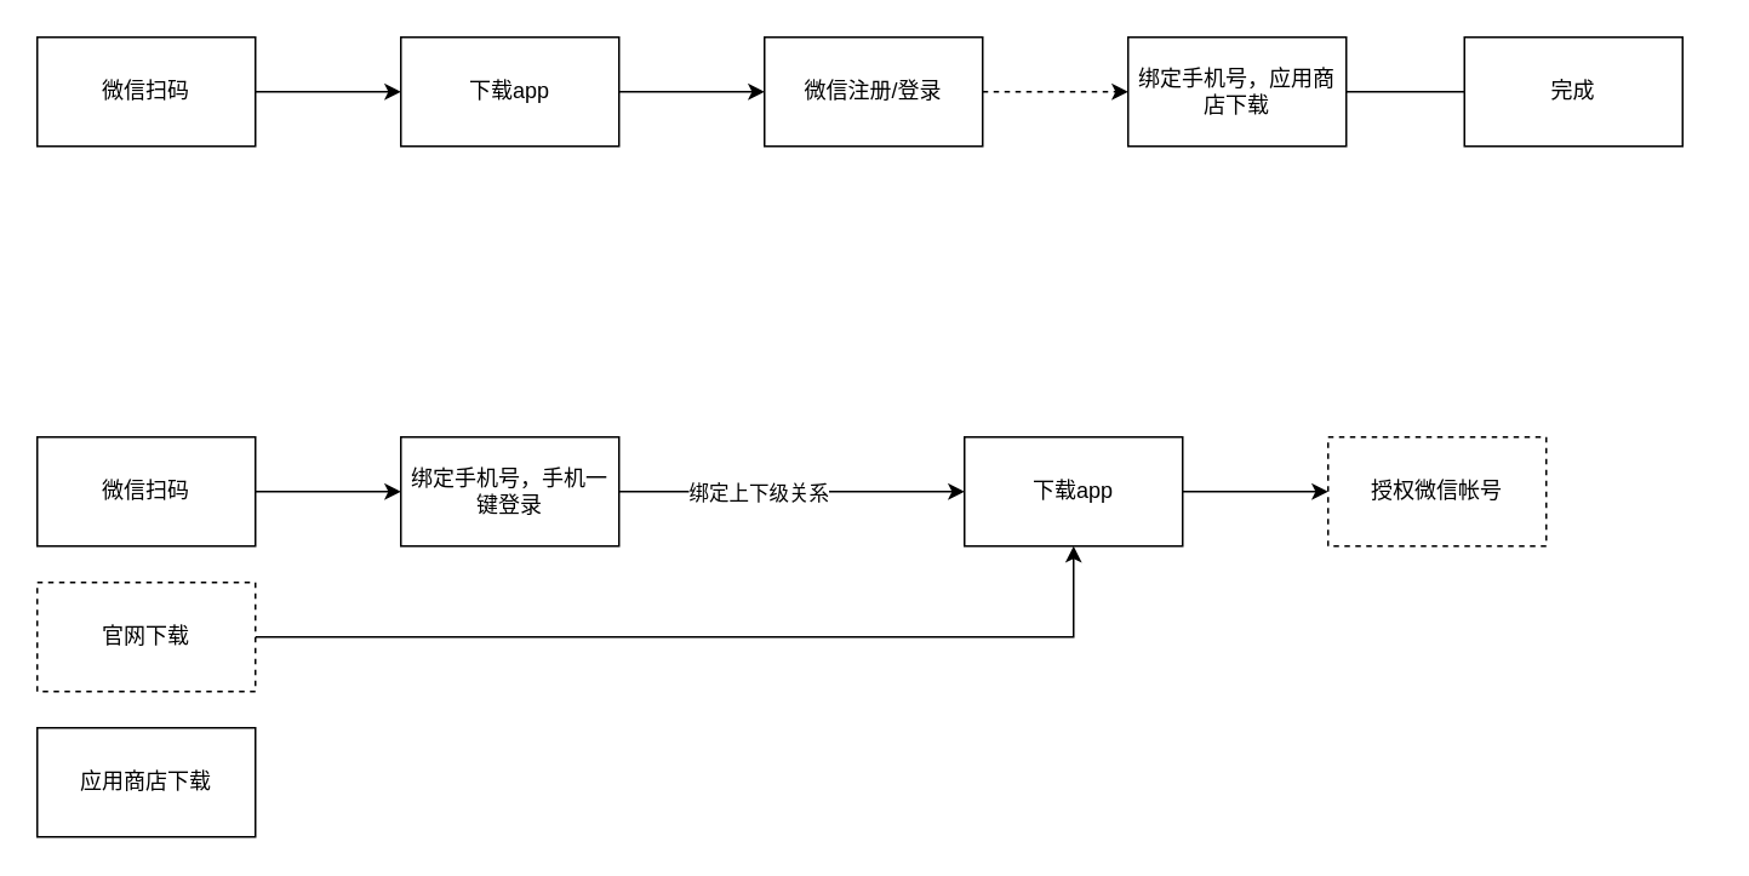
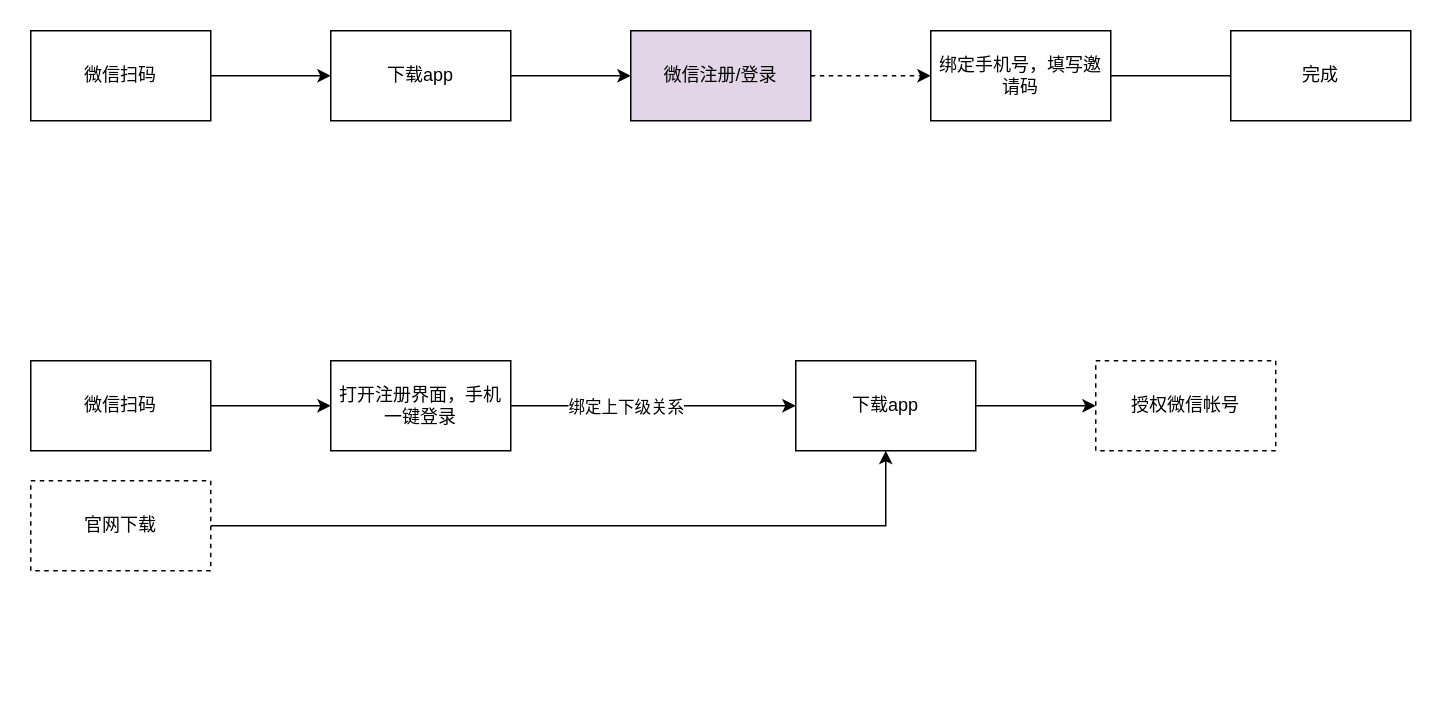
  <mxCell id="0" />
  <mxCell id="1" parent="0" />
  <mxCell id="2" value="" style="edgeStyle=orthogonalEdgeStyle;rounded=0;orthogonalLoop=1;jettySize=auto;html=1;" parent="1" source="3" target="9" edge="1"><mxGeometry relative="1" as="geometry" /></mxCell>
  <mxCell id="3" value="微信扫码" style="rounded=0;whiteSpace=wrap;html=1;" parent="1" vertex="1"><mxGeometry x="20" y="240" width="120" height="60" as="geometry" /></mxCell>
  <mxCell id="4" style="edgeStyle=orthogonalEdgeStyle;rounded=0;orthogonalLoop=1;jettySize=auto;html=1;entryX=0.5;entryY=1;entryDx=0;entryDy=0;" parent="1" source="5" target="11" edge="1"><mxGeometry relative="1" as="geometry"><mxPoint x="590" y="310" as="targetPoint" /></mxGeometry></mxCell>
  <mxCell id="5" value="官网下载" style="rounded=0;whiteSpace=wrap;html=1;dashed=1;" parent="1" vertex="1"><mxGeometry x="20" y="320" width="120" height="60" as="geometry" /></mxCell>
- <mxCell id="6" value="应用商店下载" style="rounded=0;whiteSpace=wrap;html=1;" parent="1" vertex="1"><mxGeometry x="20" y="400" width="120" height="60" as="geometry" /></mxCell>
  <mxCell id="7" value="" style="edgeStyle=orthogonalEdgeStyle;rounded=0;orthogonalLoop=1;jettySize=auto;html=1;" parent="1" source="9" target="11" edge="1"><mxGeometry relative="1" as="geometry" /></mxCell>
  <mxCell id="8" value="绑定上下级关系" style="edgeLabel;html=1;align=center;verticalAlign=middle;resizable=0;points=[];" parent="7" vertex="1" connectable="0"><mxGeometry x="-0.2" relative="1" as="geometry"><mxPoint as="offset" /></mxGeometry></mxCell>
- <mxCell id="9" value="&lt;font style=&quot;vertical-align: inherit;&quot;&gt;&lt;font style=&quot;vertical-align: inherit;&quot;&gt;&lt;font style=&quot;vertical-align: inherit;&quot;&gt;&lt;font style=&quot;vertical-align: inherit;&quot;&gt;&lt;font style=&quot;vertical-align: inherit;&quot;&gt;&lt;font style=&quot;vertical-align: inherit;&quot;&gt;绑定手机号，手机一键登录&lt;br&gt;&lt;/font&gt;&lt;/font&gt;&lt;/font&gt;&lt;/font&gt;&lt;/font&gt;&lt;/font&gt;" style="rounded=0;whiteSpace=wrap;html=1;" parent="1" vertex="1"><mxGeometry x="220" y="240" width="120" height="60" as="geometry" /></mxCell>
+ <mxCell id="9" value="&lt;font style=&quot;vertical-align: inherit;&quot;&gt;&lt;font style=&quot;vertical-align: inherit;&quot;&gt;&lt;font style=&quot;vertical-align: inherit;&quot;&gt;&lt;font style=&quot;vertical-align: inherit;&quot;&gt;&lt;font style=&quot;vertical-align: inherit;&quot;&gt;&lt;font style=&quot;vertical-align: inherit;&quot;&gt;打开注册界面，手机一键登录&lt;br&gt;&lt;/font&gt;&lt;/font&gt;&lt;/font&gt;&lt;/font&gt;&lt;/font&gt;&lt;/font&gt;" style="rounded=0;whiteSpace=wrap;html=1;" parent="1" vertex="1"><mxGeometry x="220" y="240" width="120" height="60" as="geometry" /></mxCell>
  <mxCell id="10" value="" style="edgeStyle=orthogonalEdgeStyle;rounded=0;orthogonalLoop=1;jettySize=auto;html=1;" parent="1" source="11" target="12" edge="1"><mxGeometry relative="1" as="geometry" /></mxCell>
  <mxCell id="11" value="下载app" style="rounded=0;whiteSpace=wrap;html=1;" parent="1" vertex="1"><mxGeometry x="530" y="240" width="120" height="60" as="geometry" /></mxCell>
  <mxCell id="12" value="&lt;font style=&quot;vertical-align: inherit;&quot;&gt;&lt;font style=&quot;vertical-align: inherit;&quot;&gt;授权微信帐号&lt;/font&gt;&lt;/font&gt;" style="rounded=0;whiteSpace=wrap;html=1;dashed=1;" parent="1" vertex="1"><mxGeometry x="730" y="240" width="120" height="60" as="geometry" /></mxCell>
  <mxCell id="13" value="" style="edgeStyle=orthogonalEdgeStyle;rounded=0;orthogonalLoop=1;jettySize=auto;html=1;" edge="1" parent="1" source="14" target="16"><mxGeometry relative="1" as="geometry" /></mxCell>
  <mxCell id="14" value="微信扫码" style="rounded=0;whiteSpace=wrap;html=1;" vertex="1" parent="1"><mxGeometry x="20" y="20" width="120" height="60" as="geometry" /></mxCell>
  <mxCell id="15" value="" style="edgeStyle=orthogonalEdgeStyle;rounded=0;orthogonalLoop=1;jettySize=auto;html=1;" edge="1" parent="1" source="16" target="18"><mxGeometry relative="1" as="geometry" /></mxCell>
  <mxCell id="16" value="下载app" style="rounded=0;whiteSpace=wrap;html=1;" vertex="1" parent="1"><mxGeometry x="220" y="20" width="120" height="60" as="geometry" /></mxCell>
  <mxCell id="17" value="" style="edgeStyle=orthogonalEdgeStyle;rounded=0;orthogonalLoop=1;jettySize=auto;html=1;dashed=1;" edge="1" parent="1" source="18" target="20"><mxGeometry relative="1" as="geometry" /></mxCell>
- <mxCell id="18" value="微信注册/登录" style="rounded=0;whiteSpace=wrap;html=1;" vertex="1" parent="1"><mxGeometry x="420" y="20" width="120" height="60" as="geometry" /></mxCell>
+ <mxCell id="18" value="微信注册/登录" style="rounded=0;whiteSpace=wrap;html=1;fillColor=#e1d5e7;" vertex="1" parent="1"><mxGeometry x="420" y="20" width="120" height="60" as="geometry" /></mxCell>
  <mxCell id="19" value="" style="edgeStyle=orthogonalEdgeStyle;rounded=0;orthogonalLoop=1;jettySize=auto;html=1;endArrow=none;" edge="1" parent="1" source="20" target="21"><mxGeometry relative="1" as="geometry" /></mxCell>
- <mxCell id="20" value="绑定手机号，应用商店下载" style="rounded=0;whiteSpace=wrap;html=1;" vertex="1" parent="1"><mxGeometry x="620" y="20" width="120" height="60" as="geometry" /></mxCell>
- <mxCell id="21" value="完成" style="rounded=0;whiteSpace=wrap;html=1;" vertex="1" parent="1"><mxGeometry x="805" y="20" width="120" height="60" as="geometry" /></mxCell>
+ <mxCell id="20" value="绑定手机号，填写邀请码" style="rounded=0;whiteSpace=wrap;html=1;" vertex="1" parent="1"><mxGeometry x="620" y="20" width="120" height="60" as="geometry" /></mxCell>
+ <mxCell id="21" value="完成" style="rounded=0;whiteSpace=wrap;html=1;" vertex="1" parent="1"><mxGeometry x="820" y="20" width="120" height="60" as="geometry" /></mxCell>
